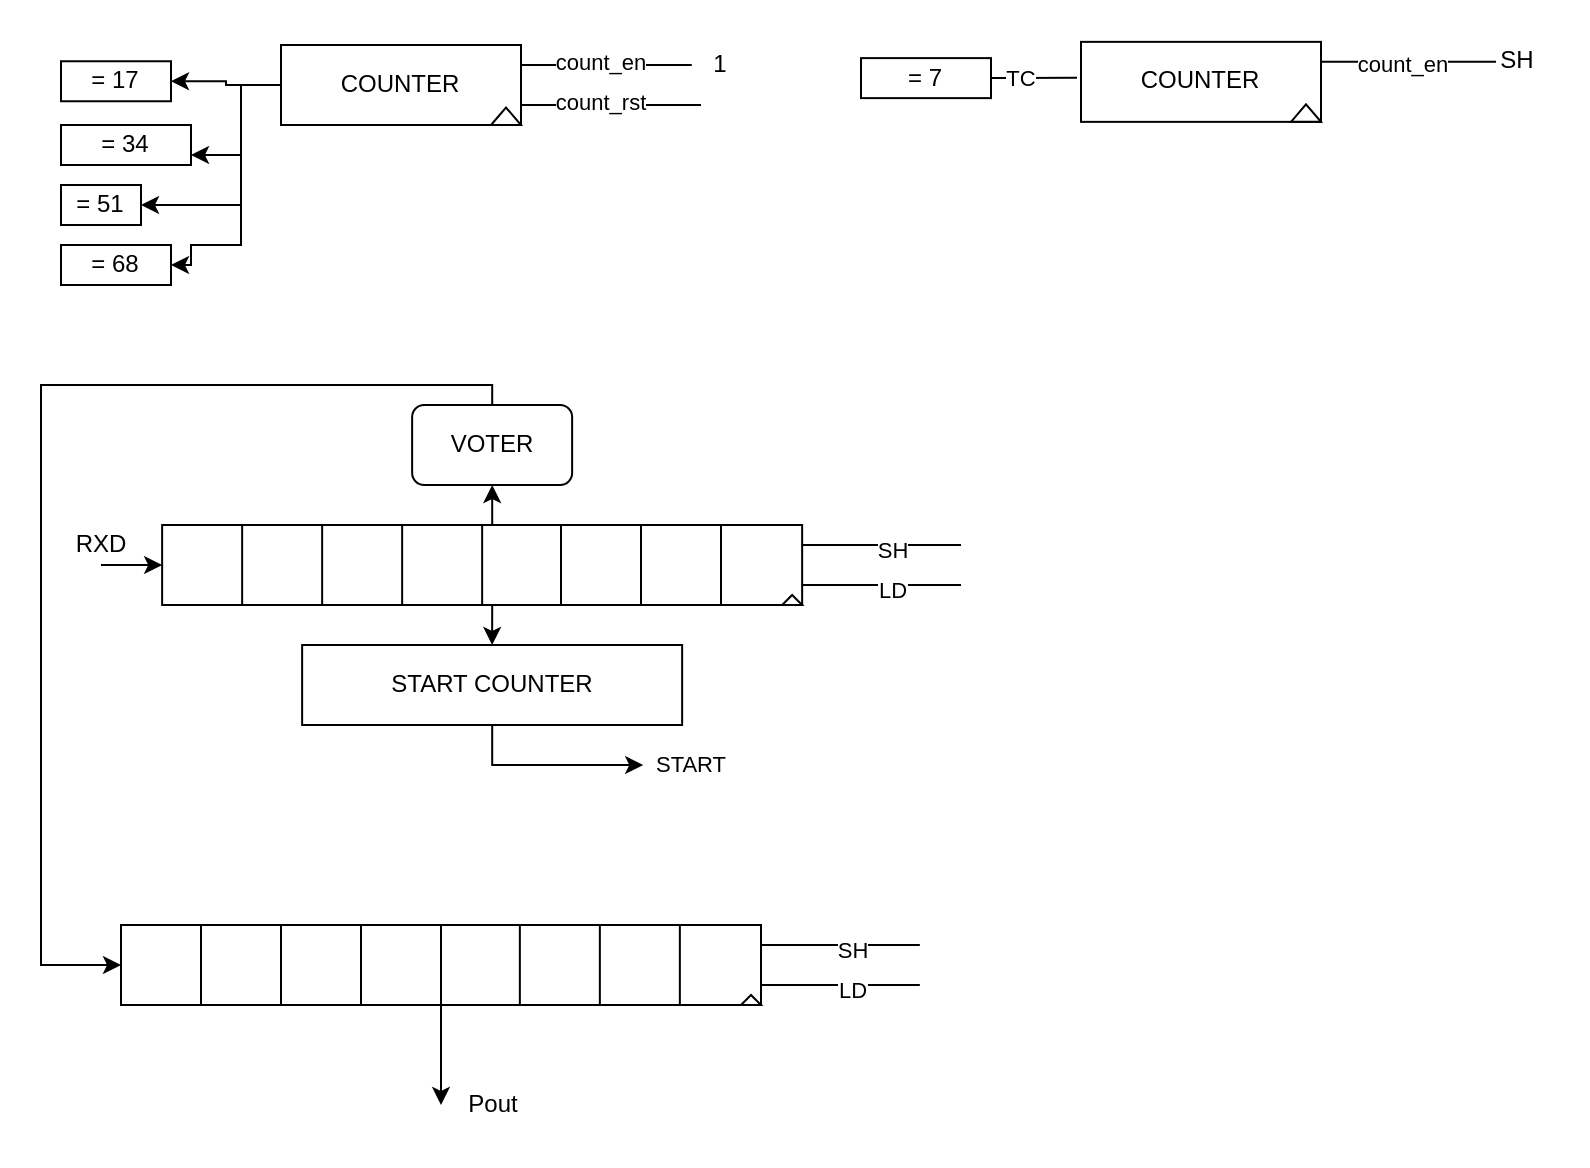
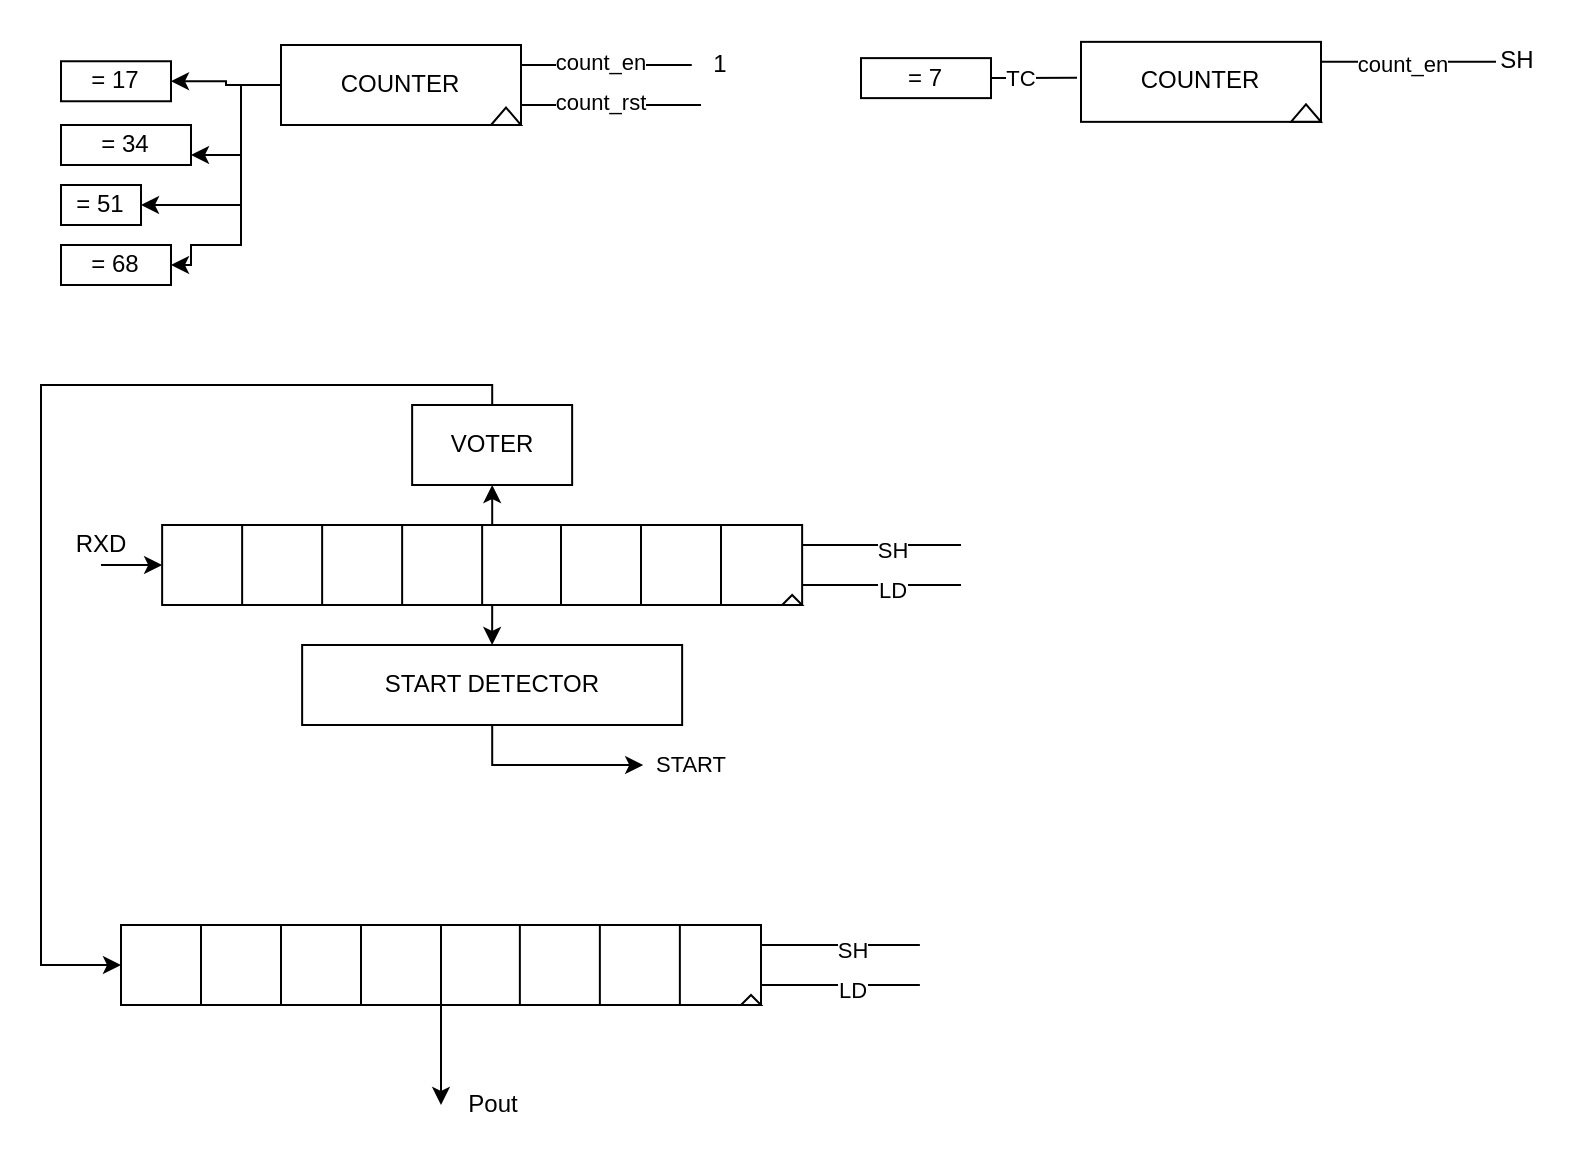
  <mxCell id="0" />
  <mxCell id="1" parent="0" />
  <mxCell id="2" style="edgeStyle=orthogonalEdgeStyle;rounded=0;orthogonalLoop=1;jettySize=auto;html=1;exitX=0.5;exitY=1;exitDx=0;exitDy=0;entryX=0.5;entryY=0;entryDx=0;entryDy=0;startArrow=none;startFill=0;endArrow=classic;endFill=1;" parent="1" source="3" target="23" edge="1"><mxGeometry relative="1" as="geometry"><Array as="points"><mxPoint x="246" y="302" /></Array></mxGeometry></mxCell>
  <mxCell id="3" value="" style="rounded=0;whiteSpace=wrap;html=1;" parent="1" vertex="1"><mxGeometry x="80.57" y="262" width="320" height="40" as="geometry" /></mxCell>
  <mxCell id="4" value="" style="endArrow=none;html=1;" parent="1" edge="1"><mxGeometry width="50" height="50" relative="1" as="geometry"><mxPoint x="120.57" y="302" as="sourcePoint" /><mxPoint x="120.57" y="262" as="targetPoint" /></mxGeometry></mxCell>
  <mxCell id="5" value="" style="endArrow=none;html=1;" parent="1" edge="1"><mxGeometry width="50" height="50" relative="1" as="geometry"><mxPoint x="160.57" y="302" as="sourcePoint" /><mxPoint x="160.57" y="262" as="targetPoint" /></mxGeometry></mxCell>
  <mxCell id="6" value="" style="endArrow=none;html=1;" parent="1" edge="1"><mxGeometry width="50" height="50" relative="1" as="geometry"><mxPoint x="200.57" y="302" as="sourcePoint" /><mxPoint x="200.57" y="262" as="targetPoint" /></mxGeometry></mxCell>
  <mxCell id="7" value="" style="endArrow=none;html=1;" parent="1" edge="1"><mxGeometry width="50" height="50" relative="1" as="geometry"><mxPoint x="240.57" y="302" as="sourcePoint" /><mxPoint x="240.57" y="262" as="targetPoint" /></mxGeometry></mxCell>
  <mxCell id="8" value="" style="endArrow=none;html=1;" parent="1" edge="1"><mxGeometry width="50" height="50" relative="1" as="geometry"><mxPoint x="280" y="302" as="sourcePoint" /><mxPoint x="280" y="262" as="targetPoint" /></mxGeometry></mxCell>
  <mxCell id="9" value="" style="endArrow=none;html=1;" parent="1" edge="1"><mxGeometry width="50" height="50" relative="1" as="geometry"><mxPoint x="320" y="302" as="sourcePoint" /><mxPoint x="320" y="262" as="targetPoint" /></mxGeometry></mxCell>
  <mxCell id="10" value="" style="endArrow=none;html=1;" parent="1" edge="1"><mxGeometry width="50" height="50" relative="1" as="geometry"><mxPoint x="360" y="302" as="sourcePoint" /><mxPoint x="360" y="262" as="targetPoint" /></mxGeometry></mxCell>
  <mxCell id="11" value="" style="triangle;whiteSpace=wrap;html=1;rotation=-90;" parent="1" vertex="1"><mxGeometry x="393.07" y="294.5" width="5" height="10" as="geometry" /></mxCell>
  <mxCell id="12" style="edgeStyle=orthogonalEdgeStyle;rounded=0;orthogonalLoop=1;jettySize=auto;html=1;exitX=0;exitY=0.5;exitDx=0;exitDy=0;entryX=1;entryY=0.75;entryDx=0;entryDy=0;" parent="1" source="16" target="29" edge="1"><mxGeometry relative="1" as="geometry"><Array as="points"><mxPoint x="120" y="42" /><mxPoint x="120" y="77" /></Array></mxGeometry></mxCell>
  <mxCell id="13" style="edgeStyle=orthogonalEdgeStyle;rounded=0;orthogonalLoop=1;jettySize=auto;html=1;exitX=0;exitY=0.5;exitDx=0;exitDy=0;entryX=1;entryY=0.5;entryDx=0;entryDy=0;" parent="1" source="16" edge="1"><mxGeometry relative="1" as="geometry"><mxPoint x="70" y="102" as="targetPoint" /><Array as="points"><mxPoint x="120" y="42" /><mxPoint x="120" y="102" /></Array></mxGeometry></mxCell>
  <mxCell id="14" style="edgeStyle=orthogonalEdgeStyle;rounded=0;orthogonalLoop=1;jettySize=auto;html=1;exitX=0;exitY=0.5;exitDx=0;exitDy=0;entryX=1;entryY=0.5;entryDx=0;entryDy=0;" parent="1" source="16" target="33" edge="1"><mxGeometry relative="1" as="geometry"><Array as="points"><mxPoint x="120" y="42" /><mxPoint x="120" y="122" /><mxPoint x="95" y="122" /><mxPoint x="95" y="132" /></Array></mxGeometry></mxCell>
  <mxCell id="15" style="edgeStyle=orthogonalEdgeStyle;rounded=0;orthogonalLoop=1;jettySize=auto;html=1;" parent="1" source="16" target="19" edge="1"><mxGeometry relative="1" as="geometry" /></mxCell>
  <mxCell id="16" value="COUNTER" style="rounded=0;whiteSpace=wrap;html=1;" parent="1" vertex="1"><mxGeometry x="140" y="22" width="120" height="40" as="geometry" /></mxCell>
  <mxCell id="17" value="" style="endArrow=none;html=1;exitX=1;exitY=0.75;exitDx=0;exitDy=0;" parent="1" source="3" edge="1"><mxGeometry width="50" height="50" relative="1" as="geometry"><mxPoint x="420" y="293.5" as="sourcePoint" /><mxPoint x="480" y="292" as="targetPoint" /><Array as="points" /></mxGeometry></mxCell>
  <mxCell id="18" value="LD" style="edgeLabel;html=1;align=center;verticalAlign=middle;resizable=0;points=[];" parent="17" vertex="1" connectable="0"><mxGeometry x="-0.462" y="-2" relative="1" as="geometry"><mxPoint x="24" as="offset" /></mxGeometry></mxCell>
  <mxCell id="19" value="= 17" style="rounded=0;whiteSpace=wrap;html=1;" parent="1" vertex="1"><mxGeometry x="30" y="30.13" width="55" height="20" as="geometry" /></mxCell>
  <mxCell id="20" value="" style="triangle;whiteSpace=wrap;html=1;rotation=-90;" parent="1" vertex="1"><mxGeometry x="248.13" y="50.13" width="8.75" height="15" as="geometry" /></mxCell>
  <mxCell id="21" style="edgeStyle=orthogonalEdgeStyle;rounded=0;orthogonalLoop=1;jettySize=auto;html=1;" parent="1" source="23" edge="1"><mxGeometry relative="1" as="geometry"><mxPoint x="320.57" y="382" as="targetPoint" /></mxGeometry></mxCell>
  <mxCell id="22" value="START" style="edgeLabel;html=1;align=center;verticalAlign=middle;resizable=0;points=[];" parent="21" vertex="1" connectable="0"><mxGeometry x="0.537" y="1" relative="1" as="geometry"><mxPoint x="44.5" as="offset" /></mxGeometry></mxCell>
- <mxCell id="23" value="START COUNTER" style="rounded=0;whiteSpace=wrap;html=1;" parent="1" vertex="1"><mxGeometry x="150.57" y="322" width="190" height="40" as="geometry" /></mxCell>
+ <mxCell id="23" value="START DETECTOR" style="rounded=0;whiteSpace=wrap;html=1;" parent="1" vertex="1"><mxGeometry x="150.57" y="322" width="190" height="40" as="geometry" /></mxCell>
  <mxCell id="24" value="" style="endArrow=none;html=1;entryX=1;entryY=0.25;entryDx=0;entryDy=0;" parent="1" target="16" edge="1"><mxGeometry width="50" height="50" relative="1" as="geometry"><mxPoint x="320" y="32" as="sourcePoint" /><mxPoint x="300" y="52" as="targetPoint" /><Array as="points"><mxPoint x="350" y="32" /></Array></mxGeometry></mxCell>
  <mxCell id="25" value="count_en" style="edgeLabel;html=1;align=center;verticalAlign=middle;resizable=0;points=[];" parent="24" vertex="1" connectable="0"><mxGeometry x="0.355" y="-2" relative="1" as="geometry"><mxPoint as="offset" /></mxGeometry></mxCell>
  <mxCell id="26" value="1" style="text;html=1;strokeColor=none;fillColor=none;align=center;verticalAlign=middle;whiteSpace=wrap;rounded=0;" parent="1" vertex="1"><mxGeometry x="340" y="22" width="40" height="20" as="geometry" /></mxCell>
  <mxCell id="27" value="" style="endArrow=none;html=1;exitX=1;exitY=0.75;exitDx=0;exitDy=0;" parent="1" source="16" edge="1"><mxGeometry width="50" height="50" relative="1" as="geometry"><mxPoint x="250" y="102" as="sourcePoint" /><mxPoint x="350" y="52" as="targetPoint" /></mxGeometry></mxCell>
  <mxCell id="28" value="count_rst" style="edgeLabel;html=1;align=center;verticalAlign=middle;resizable=0;points=[];" parent="27" vertex="1" connectable="0"><mxGeometry x="0.229" relative="1" as="geometry"><mxPoint x="-15.43" y="-1.87" as="offset" /></mxGeometry></mxCell>
  <mxCell id="29" value="= 34" style="rounded=0;whiteSpace=wrap;html=1;" parent="1" vertex="1"><mxGeometry x="30" y="62" width="65" height="20" as="geometry" /></mxCell>
  <mxCell id="30" value="" style="endArrow=none;html=1;exitX=1;exitY=0.75;exitDx=0;exitDy=0;" parent="1" edge="1"><mxGeometry width="50" height="50" relative="1" as="geometry"><mxPoint x="400.57" y="272" as="sourcePoint" /><mxPoint x="480" y="272" as="targetPoint" /><Array as="points" /></mxGeometry></mxCell>
  <mxCell id="31" value="SH" style="edgeLabel;html=1;align=center;verticalAlign=middle;resizable=0;points=[];" parent="30" vertex="1" connectable="0"><mxGeometry x="-0.462" y="-2" relative="1" as="geometry"><mxPoint x="24" as="offset" /></mxGeometry></mxCell>
  <mxCell id="32" value="= 51" style="rounded=0;whiteSpace=wrap;html=1;" parent="1" vertex="1"><mxGeometry x="30" y="92" width="40" height="20" as="geometry" /></mxCell>
  <mxCell id="33" value="= 68" style="rounded=0;whiteSpace=wrap;html=1;" parent="1" vertex="1"><mxGeometry x="30" y="122" width="55" height="20" as="geometry" /></mxCell>
  <mxCell id="34" value="" style="edgeStyle=orthogonalEdgeStyle;rounded=0;orthogonalLoop=1;jettySize=auto;html=1;entryX=0.5;entryY=0;entryDx=0;entryDy=0;endArrow=none;endFill=0;startArrow=classic;startFill=1;" parent="1" source="36" edge="1"><mxGeometry relative="1" as="geometry"><mxPoint x="245.57" y="262" as="targetPoint" /></mxGeometry></mxCell>
  <mxCell id="35" style="edgeStyle=orthogonalEdgeStyle;rounded=0;orthogonalLoop=1;jettySize=auto;html=1;entryX=0;entryY=0.5;entryDx=0;entryDy=0;startArrow=none;startFill=0;endArrow=classic;endFill=1;" parent="1" source="36" target="38" edge="1"><mxGeometry relative="1" as="geometry"><Array as="points"><mxPoint x="246" y="192" /><mxPoint x="20" y="192" /><mxPoint x="20" y="482" /></Array></mxGeometry></mxCell>
- <mxCell id="36" value="VOTER" style="whiteSpace=wrap;html=1;rounded=1;" parent="1" vertex="1"><mxGeometry x="205.57" y="202" width="80" height="40" as="geometry" /></mxCell>
+ <mxCell id="36" value="VOTER" style="rounded=0;whiteSpace=wrap;html=1;" parent="1" vertex="1"><mxGeometry x="205.57" y="202" width="80" height="40" as="geometry" /></mxCell>
  <mxCell id="37" style="edgeStyle=orthogonalEdgeStyle;rounded=0;orthogonalLoop=1;jettySize=auto;html=1;exitX=0.5;exitY=1;exitDx=0;exitDy=0;startArrow=none;startFill=0;endArrow=classic;endFill=1;" parent="1" source="38" edge="1"><mxGeometry relative="1" as="geometry"><mxPoint x="220" y="552" as="targetPoint" /></mxGeometry></mxCell>
  <mxCell id="38" value="" style="rounded=0;whiteSpace=wrap;html=1;" parent="1" vertex="1"><mxGeometry x="60" y="462" width="320" height="40" as="geometry" /></mxCell>
  <mxCell id="39" value="" style="endArrow=none;html=1;" parent="1" edge="1"><mxGeometry width="50" height="50" relative="1" as="geometry"><mxPoint x="100" y="502" as="sourcePoint" /><mxPoint x="100" y="462" as="targetPoint" /></mxGeometry></mxCell>
  <mxCell id="40" value="" style="endArrow=none;html=1;" parent="1" edge="1"><mxGeometry width="50" height="50" relative="1" as="geometry"><mxPoint x="140" y="502" as="sourcePoint" /><mxPoint x="140" y="462" as="targetPoint" /></mxGeometry></mxCell>
  <mxCell id="41" value="" style="endArrow=none;html=1;" parent="1" edge="1"><mxGeometry width="50" height="50" relative="1" as="geometry"><mxPoint x="180" y="502" as="sourcePoint" /><mxPoint x="180" y="462" as="targetPoint" /></mxGeometry></mxCell>
  <mxCell id="42" value="" style="endArrow=none;html=1;" parent="1" edge="1"><mxGeometry width="50" height="50" relative="1" as="geometry"><mxPoint x="220" y="502" as="sourcePoint" /><mxPoint x="220" y="462" as="targetPoint" /></mxGeometry></mxCell>
  <mxCell id="43" value="" style="endArrow=none;html=1;" parent="1" edge="1"><mxGeometry width="50" height="50" relative="1" as="geometry"><mxPoint x="259.43" y="502" as="sourcePoint" /><mxPoint x="259.43" y="462" as="targetPoint" /></mxGeometry></mxCell>
  <mxCell id="44" value="" style="endArrow=none;html=1;" parent="1" edge="1"><mxGeometry width="50" height="50" relative="1" as="geometry"><mxPoint x="299.43" y="502" as="sourcePoint" /><mxPoint x="299.43" y="462" as="targetPoint" /></mxGeometry></mxCell>
  <mxCell id="45" value="" style="endArrow=none;html=1;" parent="1" edge="1"><mxGeometry width="50" height="50" relative="1" as="geometry"><mxPoint x="339.43" y="502" as="sourcePoint" /><mxPoint x="339.43" y="462" as="targetPoint" /></mxGeometry></mxCell>
  <mxCell id="46" value="" style="triangle;whiteSpace=wrap;html=1;rotation=-90;" parent="1" vertex="1"><mxGeometry x="372.5" y="494.5" width="5" height="10" as="geometry" /></mxCell>
  <mxCell id="47" value="" style="endArrow=none;html=1;exitX=1;exitY=0.75;exitDx=0;exitDy=0;" parent="1" source="38" edge="1"><mxGeometry width="50" height="50" relative="1" as="geometry"><mxPoint x="399.43" y="493.5" as="sourcePoint" /><mxPoint x="459.43" y="492" as="targetPoint" /><Array as="points" /></mxGeometry></mxCell>
  <mxCell id="48" value="LD" style="edgeLabel;html=1;align=center;verticalAlign=middle;resizable=0;points=[];" parent="47" vertex="1" connectable="0"><mxGeometry x="-0.462" y="-2" relative="1" as="geometry"><mxPoint x="24" as="offset" /></mxGeometry></mxCell>
  <mxCell id="49" value="" style="endArrow=none;html=1;exitX=1;exitY=0.75;exitDx=0;exitDy=0;" parent="1" edge="1"><mxGeometry width="50" height="50" relative="1" as="geometry"><mxPoint x="380" y="472" as="sourcePoint" /><mxPoint x="459.43" y="472" as="targetPoint" /><Array as="points" /></mxGeometry></mxCell>
  <mxCell id="50" value="SH" style="edgeLabel;html=1;align=center;verticalAlign=middle;resizable=0;points=[];" parent="49" vertex="1" connectable="0"><mxGeometry x="-0.462" y="-2" relative="1" as="geometry"><mxPoint x="24" as="offset" /></mxGeometry></mxCell>
  <mxCell id="51" value="Pout" style="text;html=1;align=center;verticalAlign=middle;resizable=0;points=[];autosize=1;" parent="1" vertex="1"><mxGeometry x="225.57" y="542" width="40" height="20" as="geometry" /></mxCell>
  <mxCell id="52" value="" style="endArrow=classic;html=1;" parent="1" edge="1"><mxGeometry width="50" height="50" relative="1" as="geometry"><mxPoint x="50" y="282" as="sourcePoint" /><mxPoint x="80.57" y="282" as="targetPoint" /></mxGeometry></mxCell>
  <mxCell id="53" value="RXD" style="text;html=1;align=center;verticalAlign=middle;resizable=0;points=[];autosize=1;" parent="1" vertex="1"><mxGeometry x="30" y="262" width="40" height="20" as="geometry" /></mxCell>
  <mxCell id="54" value="COUNTER" style="rounded=0;whiteSpace=wrap;html=1;" parent="1" vertex="1"><mxGeometry x="540" y="20.43" width="120" height="40" as="geometry" /></mxCell>
  <mxCell id="55" style="edgeStyle=orthogonalEdgeStyle;rounded=0;orthogonalLoop=1;jettySize=auto;html=1;exitX=1;exitY=0.25;exitDx=0;exitDy=0;endArrow=none;endFill=0;" parent="1" source="54" edge="1"><mxGeometry relative="1" as="geometry"><mxPoint x="747.5" y="30.43" as="targetPoint" /><mxPoint x="627.5" y="20.43" as="sourcePoint" /><Array as="points"><mxPoint x="717.5" y="30.43" /></Array></mxGeometry></mxCell>
  <mxCell id="56" value="count_en" style="edgeLabel;html=1;align=center;verticalAlign=middle;resizable=0;points=[];" parent="55" connectable="0" vertex="1"><mxGeometry x="-0.296" y="-1" relative="1" as="geometry"><mxPoint x="9.05" as="offset" /></mxGeometry></mxCell>
  <mxCell id="57" value="SH" style="text;html=1;align=center;verticalAlign=middle;resizable=0;points=[];autosize=1;" parent="1" vertex="1"><mxGeometry x="742.5" y="20.43" width="30" height="20" as="geometry" /></mxCell>
  <mxCell id="58" value="" style="endArrow=none;html=1;exitX=1;exitY=0.5;exitDx=0;exitDy=0;" parent="1" source="60" edge="1"><mxGeometry width="50" height="50" relative="1" as="geometry"><mxPoint x="497.5" y="30.43" as="sourcePoint" /><mxPoint x="538" y="38.43" as="targetPoint" /><Array as="points" /></mxGeometry></mxCell>
  <mxCell id="59" value="TC" style="edgeLabel;html=1;align=center;verticalAlign=middle;resizable=0;points=[];" parent="58" connectable="0" vertex="1"><mxGeometry x="0.253" y="2" relative="1" as="geometry"><mxPoint x="-12.28" y="2.18" as="offset" /></mxGeometry></mxCell>
  <mxCell id="60" value="= 7" style="rounded=0;whiteSpace=wrap;html=1;" parent="1" vertex="1"><mxGeometry x="430" y="28.56" width="65" height="20" as="geometry" /></mxCell>
  <mxCell id="61" value="" style="triangle;whiteSpace=wrap;html=1;rotation=-90;" parent="1" vertex="1"><mxGeometry x="648.13" y="48.56" width="8.75" height="15" as="geometry" /></mxCell>
